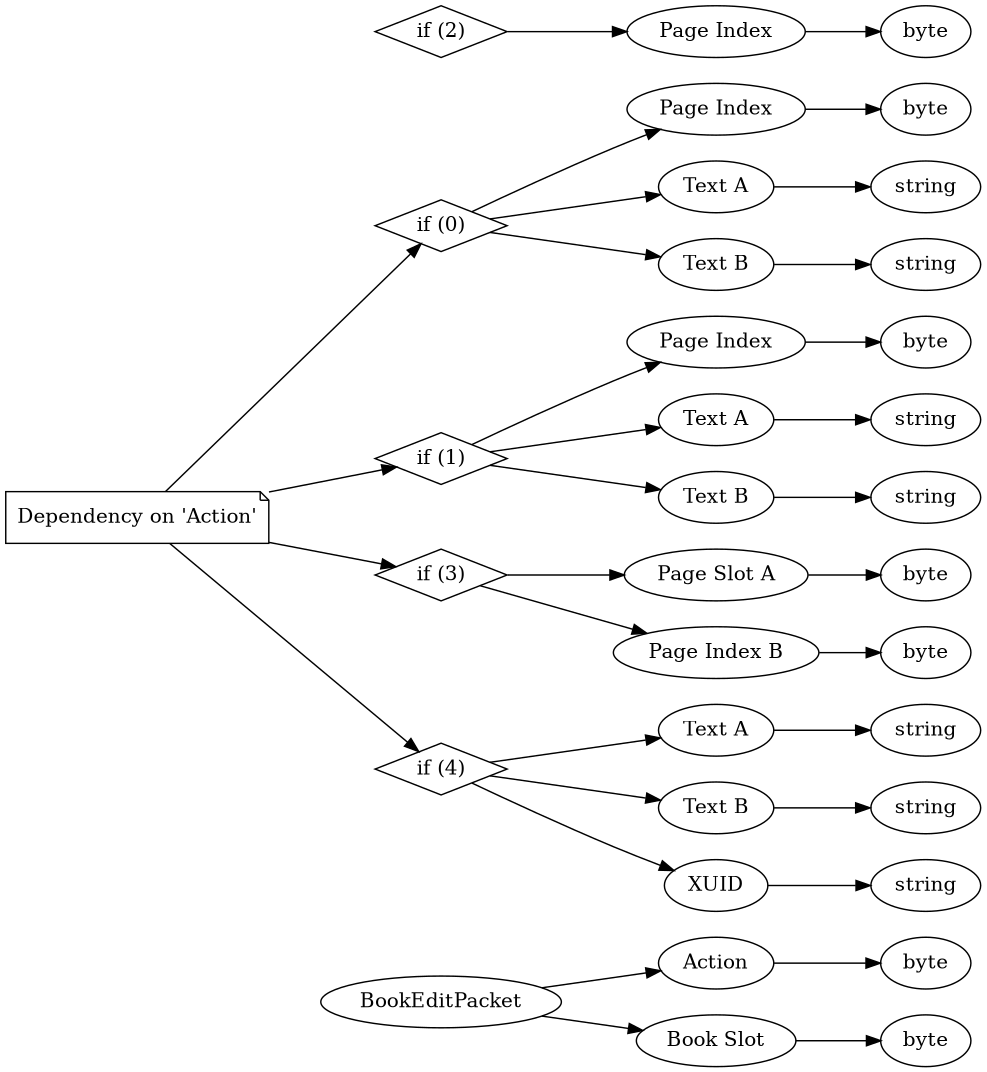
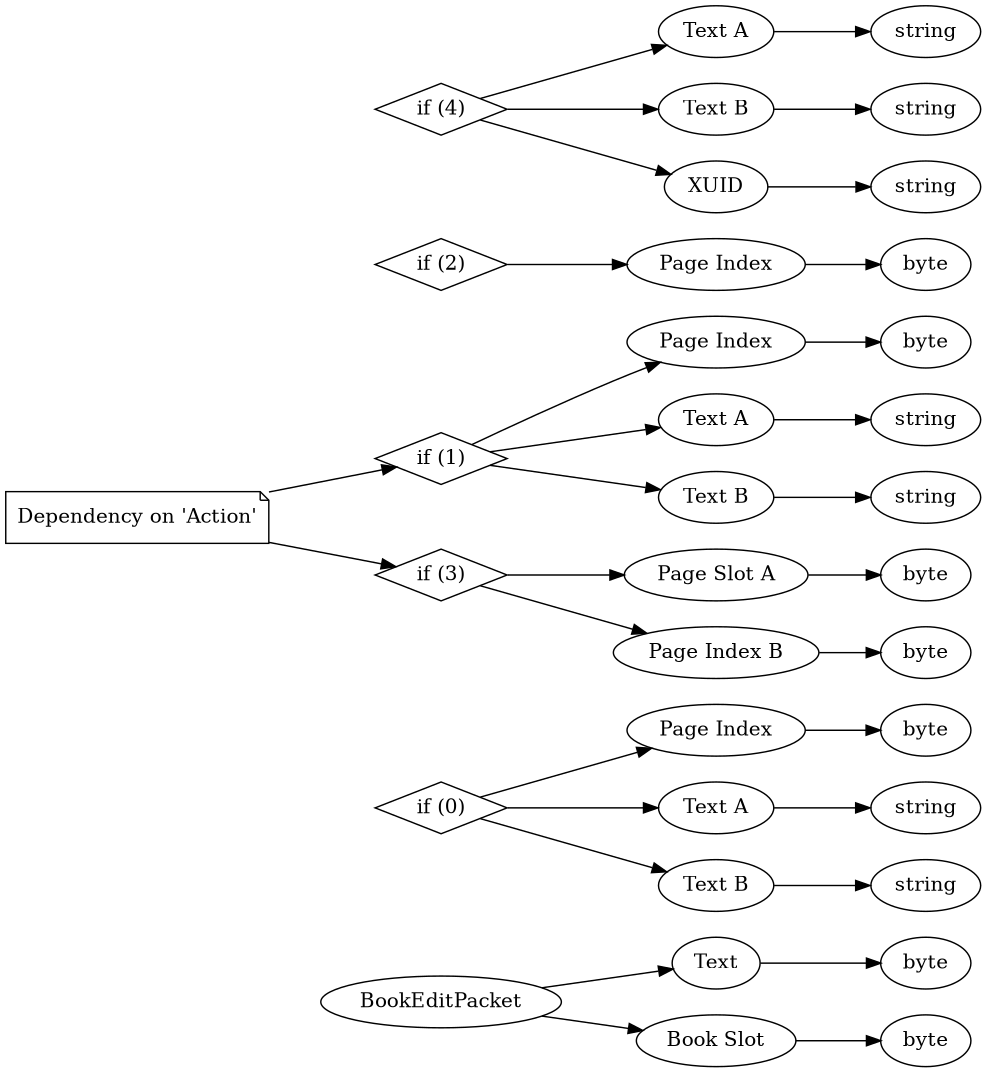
  digraph {
    rankdir=LR
    n1 [label=byte]
    n2 [label=byte]
    n3 [label=byte]
    n4 [label=string]
    n5 [label=string]
    n6 [label=byte]
    n7 [label=string]
    n8 [label=string]
    n9 [label=byte]
    n10 [label=byte]
    n11 [label=byte]
    n12 [label=string]
    n13 [label=string]
    n14 [label=string]
    n15 [label=BookEditPacket]
-   n16 [label=Action]
+   n16 [label=Text]
    n17 [label="Book Slot"]
    n18 [label="Dependency on 'Action'" shape=note]
    n19 [label="if (0)" shape=diamond]
    n20 [label="if (1)" shape=diamond]
    n21 [label="if (3)" shape=diamond]
    n22 [label="if (4)" shape=diamond]
    n23 [label="Page Index"]
    n24 [label="Text A"]
    n25 [label="Text B"]
    n26 [label="Page Index"]
    n27 [label="Text A"]
    n28 [label="Text B"]
    n29 [label="if (2)" shape=diamond]
    n30 [label="Page Index"]
    n31 [label="Page Slot A"]
    n32 [label="Page Index B"]
    n33 [label="Text A"]
    n34 [label="Text B"]
    n35 [label=XUID]
    subgraph sub_1 {
      rank=max
      n1
      n2
      n3
      n4
      n5
      n6
      n7
      n8
      n9
      n10
      n11
      n12
      n13
      n14
    }
    n15 -> n16
    n15 -> n17
    n16 -> n1
    n17 -> n2
-   n18 -> n19
    n18 -> n20
    n18 -> n21
-   n18 -> n22
    n19 -> n23
    n19 -> n24
    n19 -> n25
    n20 -> n26
    n20 -> n27
    n20 -> n28
    n21 -> n31
    n21 -> n32
    n22 -> n33
    n22 -> n34
    n22 -> n35
    n23 -> n3
    n24 -> n4
    n25 -> n5
    n26 -> n6
    n27 -> n7
    n28 -> n8
    n29 -> n30
    n30 -> n9
    n31 -> n10
    n32 -> n11
    n33 -> n12
    n34 -> n13
    n35 -> n14
  }
